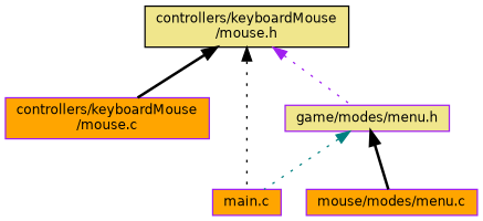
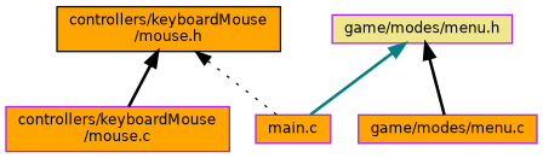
  digraph {
    node [color=purple fillcolor=orange fontname=Helvetica fontsize=10 shape=record style=filled]
    edge [color=black dir=back fontname=Helvetica fontsize=10 labelfontname=Helvetica labelfontsize=10 style=bold]
-   n1 [color=black fillcolor=khaki fontcolor=black height=0.2 label="controllers/keyboardMouse\l/mouse.h" width=0.4]
+   n1 [color=black fontcolor=black height=0.2 label="controllers/keyboardMouse\l/mouse.h" width=0.4]
    n2 [height=0.2 label="controllers/keyboardMouse\l/mouse.c" width=0.4]
    n3 [fillcolor=khaki height=0.2 label="game/modes/menu.h" width=0.4]
    n4 [height=0.2 label="main.c" width=0.4]
-   n5 [height=0.2 label="mouse/modes/menu.c" width=0.4]
+   n5 [height=0.2 label="game/modes/menu.c" width=0.4]
    n1 -> n2
-   n1 -> n3 [color=purple style=dotted]
    n1 -> n4 [style=dotted]
-   n3 -> n4 [color=teal style=dotted]
+   n3 -> n4 [color=teal]
    n3 -> n5
  }
